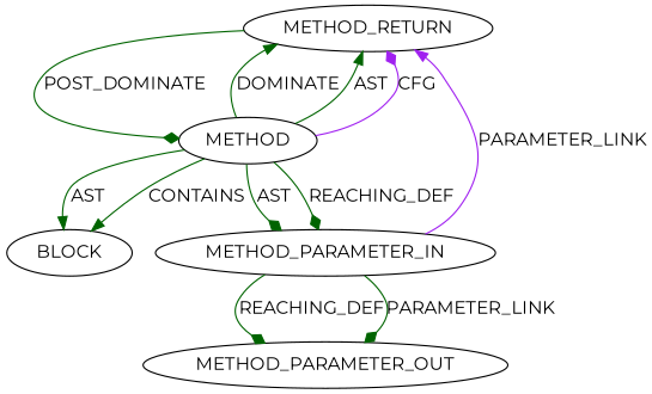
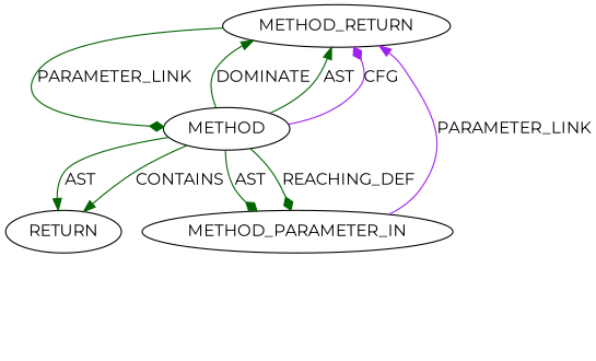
  digraph {
    fontname=Montserrat
    node [CODE="<empty>" EVALUATION_STRATEGY=BY_VALUE ORDER=1 TYPE_FULL_NAME=ANY fontname=Montserrat]
    edge [arrowhead=diamond color=darkgreen fontname=Montserrat]
    n1 [CODE=RET ORDER=2 label=METHOD_RETURN]
    n2 [AST_PARENT_FULL_NAME="<global>" AST_PARENT_TYPE=NAMESPACE_BLOCK FILENAME="<empty>" FULL_NAME=BIO_pop IS_EXTERNAL=true NAME=BIO_pop ORDER=0 label=METHOD EVALUATION_STRATEGY="" TYPE_FULL_NAME=""]
    n3 [CODE=p1 INDEX=1 IS_VARIADIC=false NAME=p1 label=METHOD_PARAMETER_IN]
-   n4 [ARGUMENT_INDEX=1 label=BLOCK EVALUATION_STRATEGY=""]
-   n5 [CODE=p1 INDEX=1 IS_VARIADIC=false NAME=p1 label=METHOD_PARAMETER_OUT]
-   n1 -> n2 [label=POST_DOMINATE]
+   n4 [ARGUMENT_INDEX=1 label=RETURN EVALUATION_STRATEGY=""]
+   n1 -> n2 [label=PARAMETER_LINK]
    n2 -> n1 [arrowhead=normal label=DOMINATE]
    n2 -> n1 [arrowhead=normal label=AST]
    n2 -> n1 [color=purple label=CFG]
    n2 -> n3 [label=REACHING_DEF]
    n2 -> n3 [label=AST]
    n2 -> n4 [arrowhead=normal label=AST]
    n2 -> n4 [arrowhead=normal label=CONTAINS]
    n3 -> n1 [VARIABLE=p1 arrowhead=normal color=purple label=PARAMETER_LINK]
-   n3 -> n5 [VARIABLE=p1 label=REACHING_DEF]
-   n3 -> n5 [label=PARAMETER_LINK]
  }
